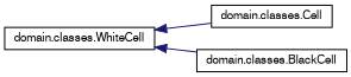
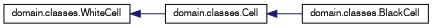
  digraph {
    rankdir=LR
    node [color=black fillcolor=white fontname=FreeSans fontsize=10 shape=record style=filled]
    edge [color=midnightblue dir=back fontname=FreeSans fontsize=10 labelfontname=FreeSans labelfontsize=10 style=solid]
    n1 [height=0.2 label="domain.classes.Cell" width=0.4]
    n2 [height=0.2 label="domain.classes.BlackCell" width=0.4]
    n3 [height=0.2 label="domain.classes.WhiteCell" width=0.4]
-   n3 -> n2
+   n1 -> n2
    n3 -> n1
  }
